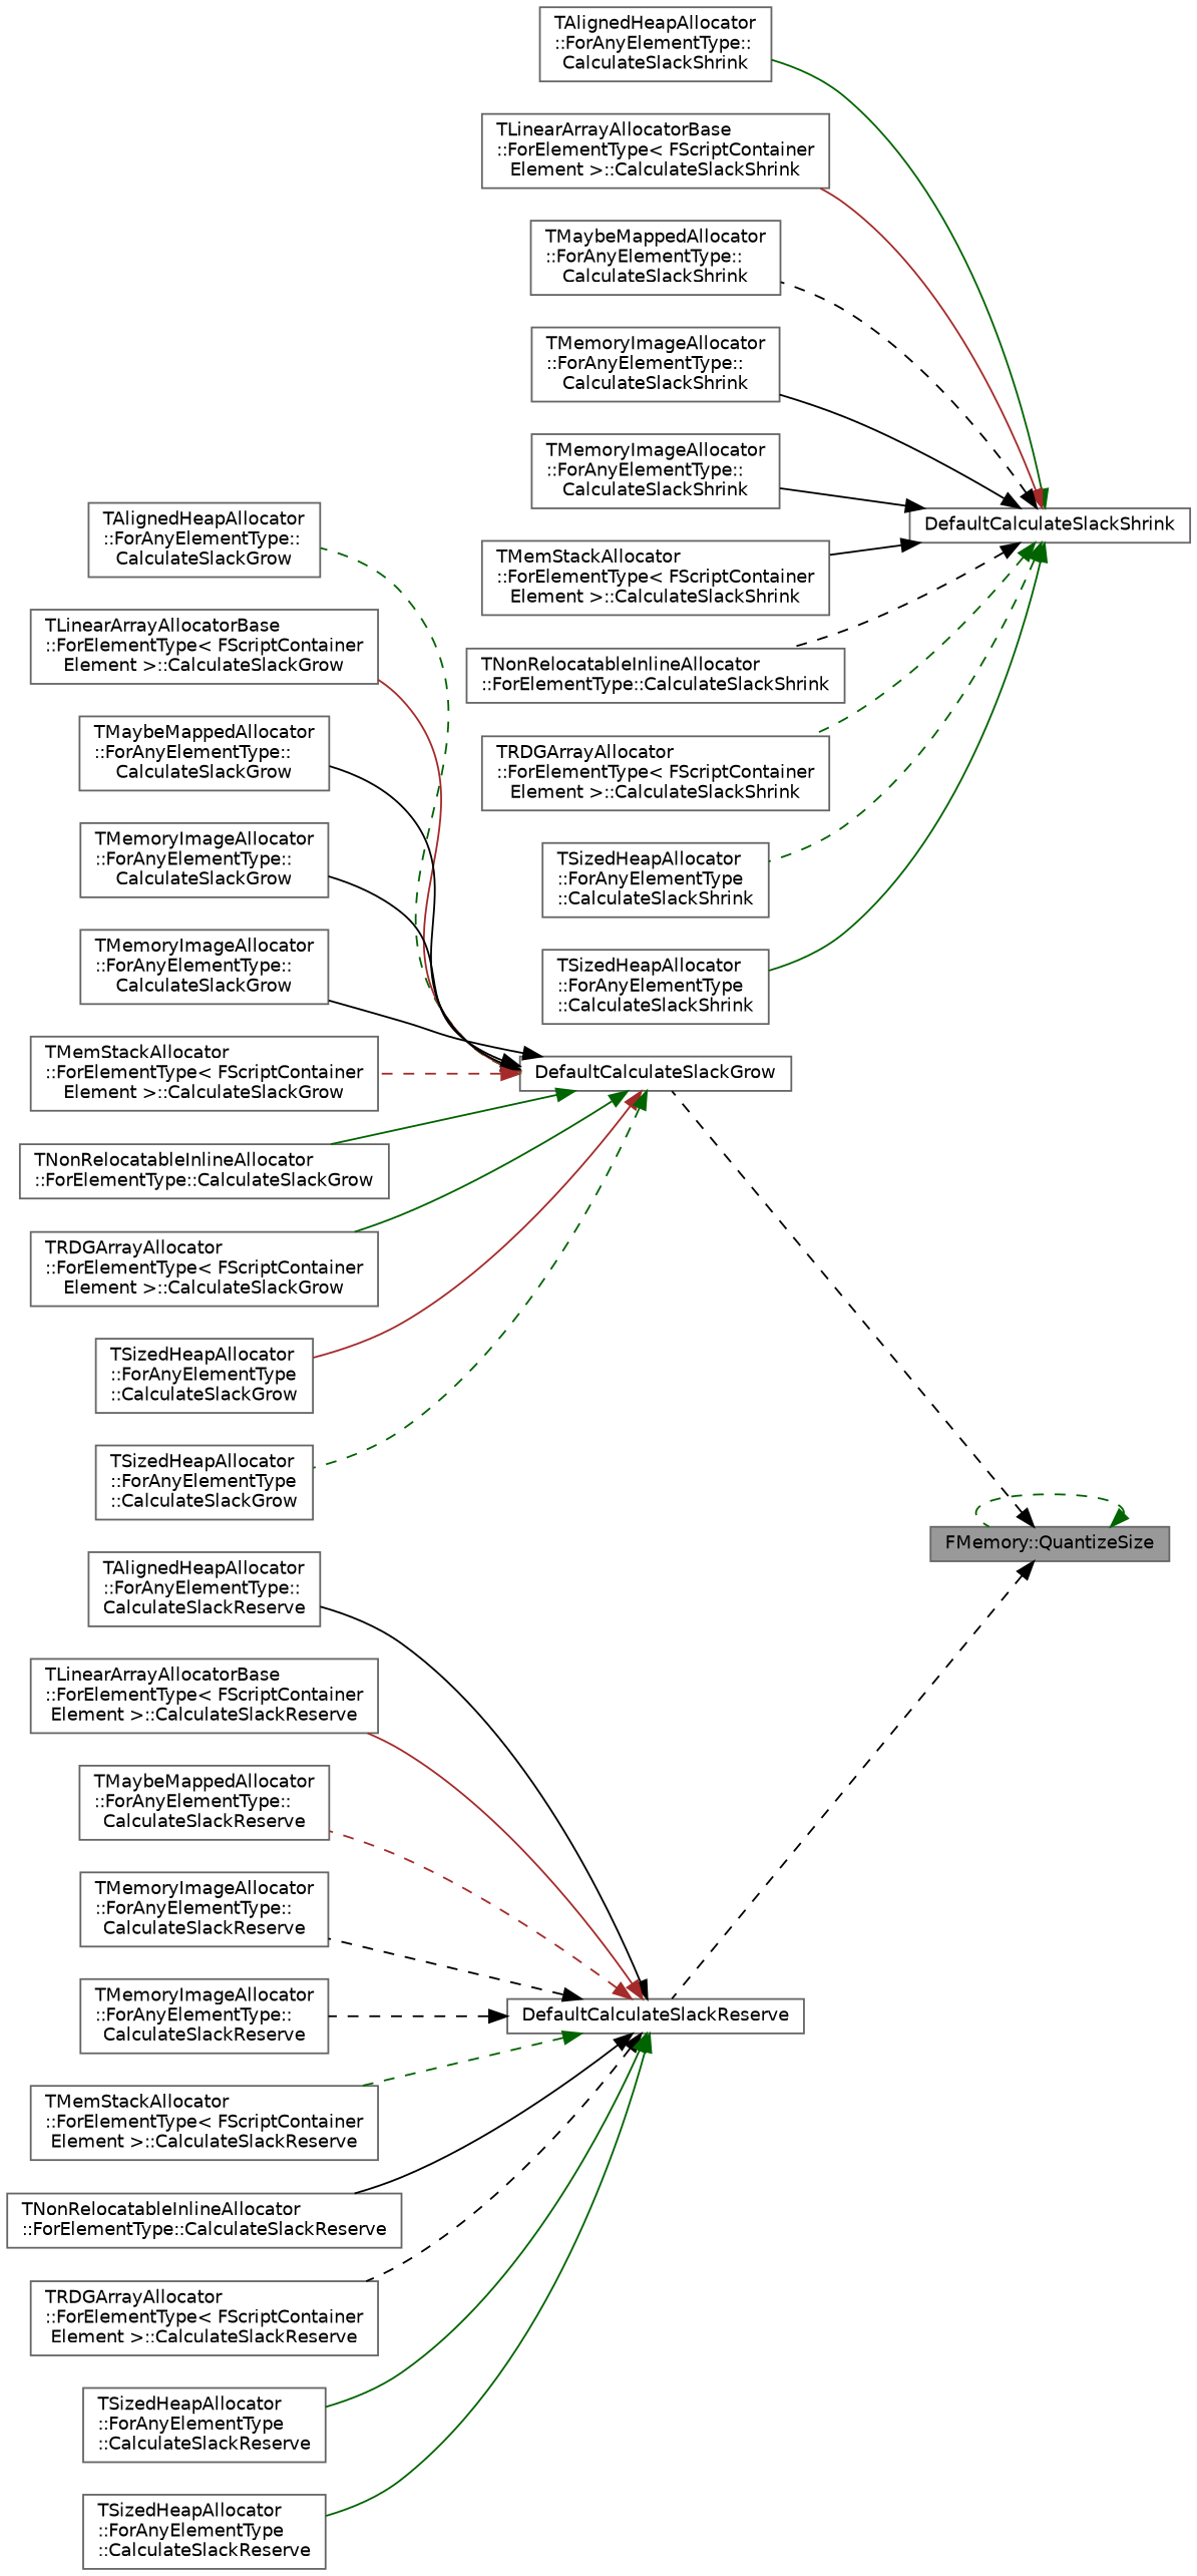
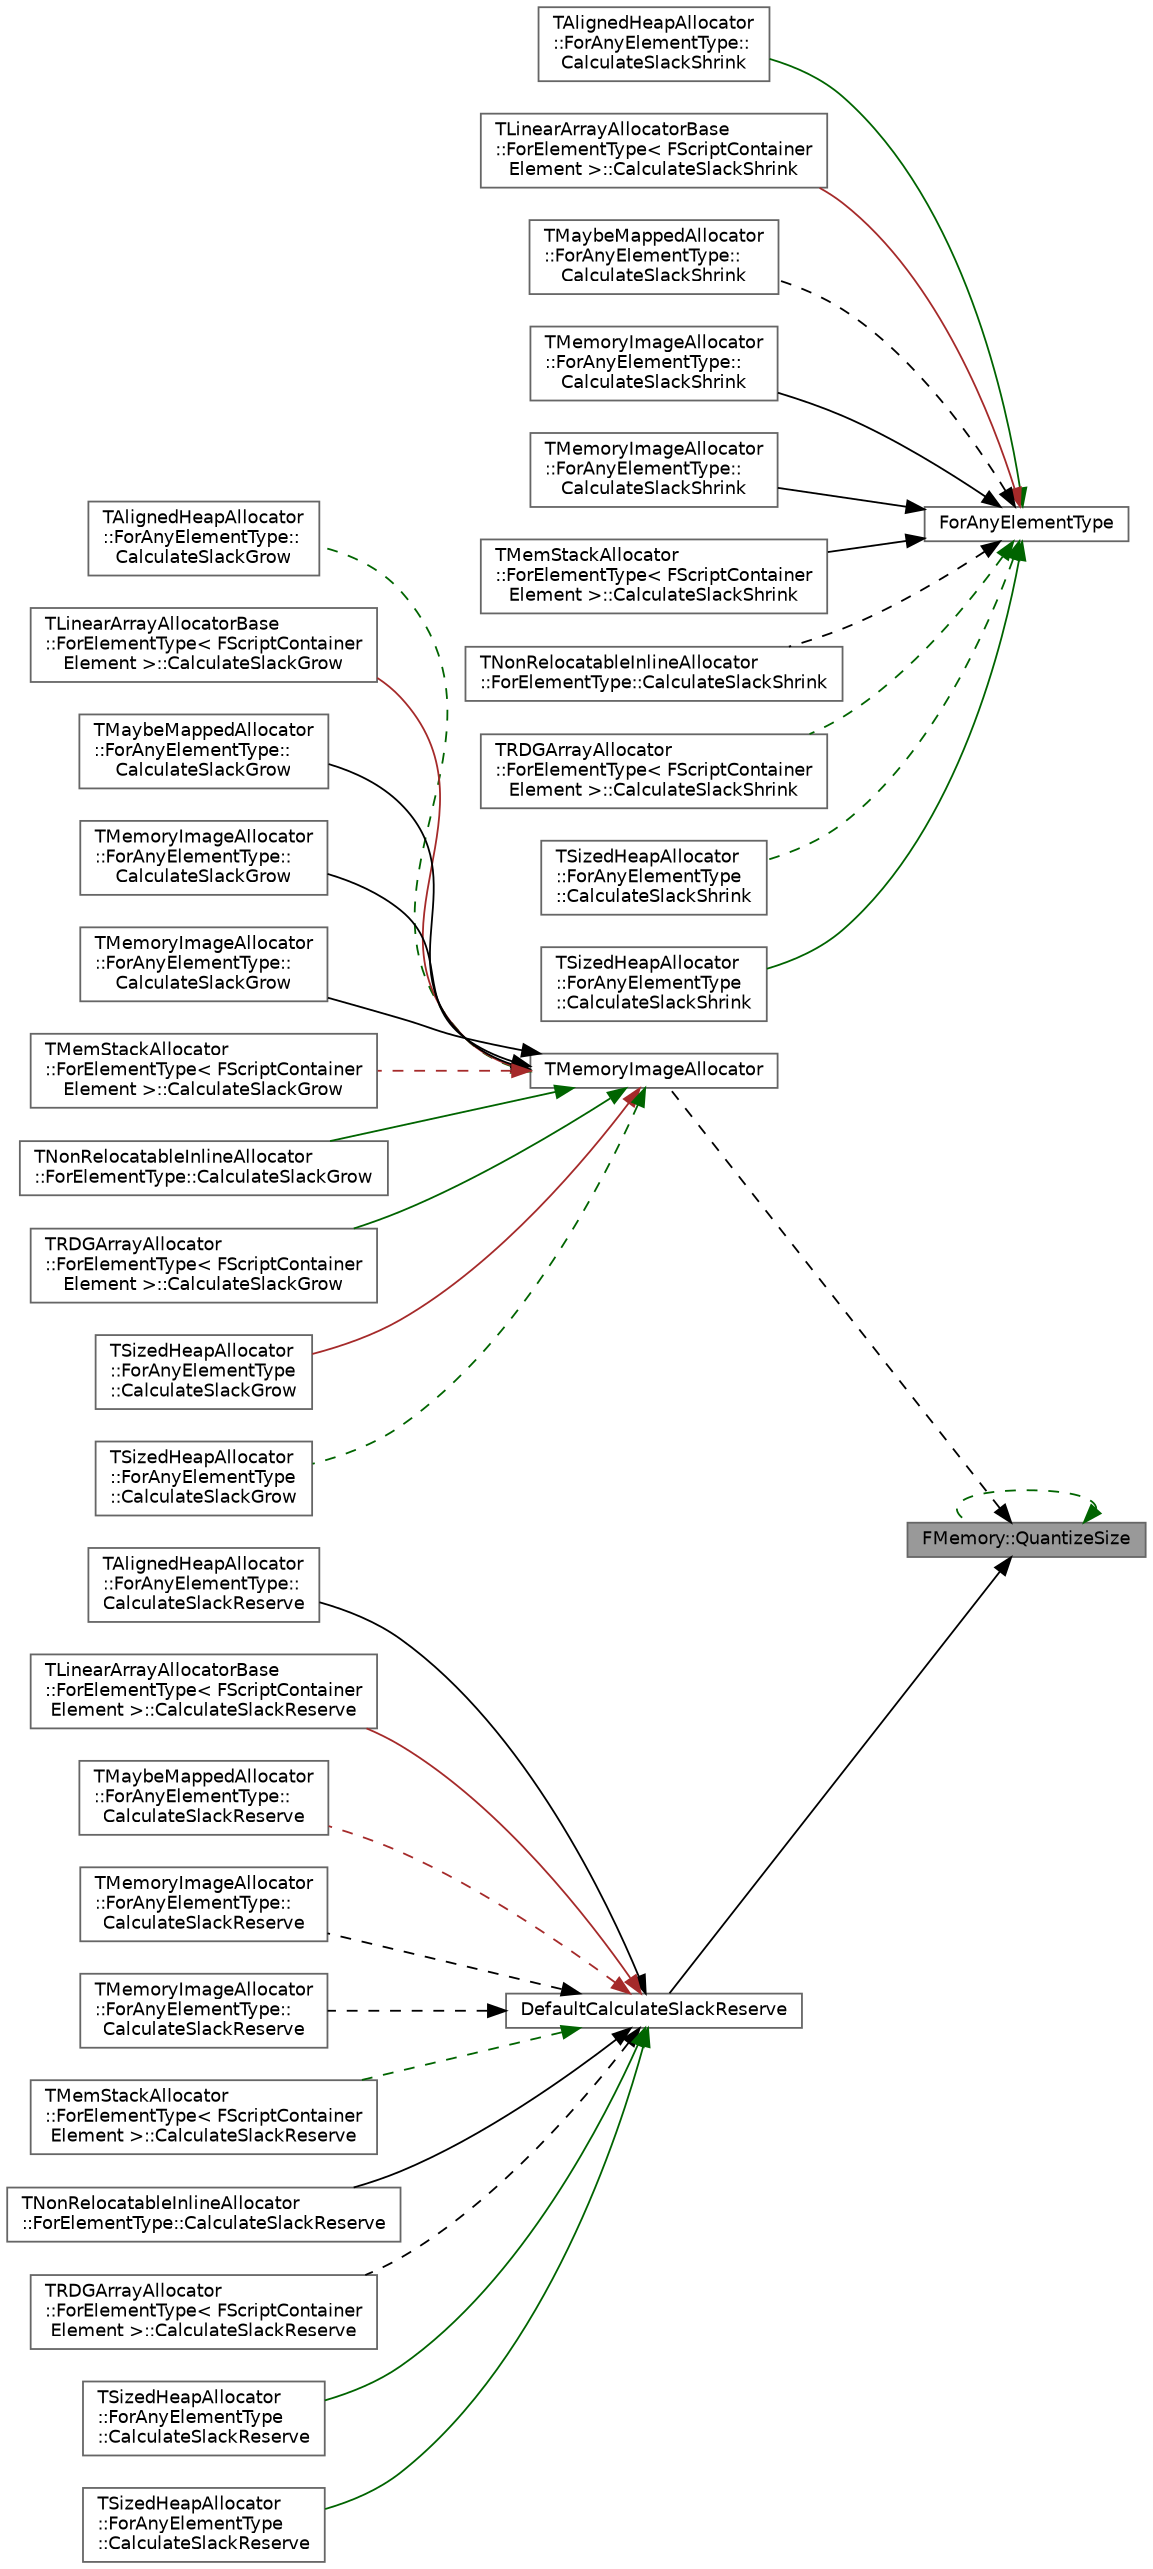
  digraph {
    rankdir=RL
    node [color=grey40 fillcolor=white fontname=Helvetica fontsize=10 shape=box style=filled]
    edge [color=black dir=back fontname=Helvetica fontsize=10 labelfontname=Helvetica labelfontsize=10 style=solid]
    n1 [color=gray40 fillcolor=grey60 fontcolor=black height=0.2 label="FMemory::QuantizeSize" width=0.4]
-   n2 [height=0.2 label=DefaultCalculateSlackGrow width=0.4]
+   n2 [height=0.2 label=TMemoryImageAllocator width=0.4]
    n3 [height=0.2 label=DefaultCalculateSlackReserve width=0.4]
    n4 [height=0.2 label="TAlignedHeapAllocator\l::ForAnyElementType::\lCalculateSlackGrow" width=0.4]
    n5 [height=0.2 label="TLinearArrayAllocatorBase\l::ForElementType\< FScriptContainer\lElement \>::CalculateSlackGrow" width=0.4]
    n6 [height=0.2 label="TMaybeMappedAllocator\l::ForAnyElementType::\lCalculateSlackGrow" width=0.4]
    n7 [height=0.2 label="TMemoryImageAllocator\l::ForAnyElementType::\lCalculateSlackGrow" width=0.4]
    n8 [height=0.2 label="TMemoryImageAllocator\l::ForAnyElementType::\lCalculateSlackGrow" width=0.4]
    n9 [height=0.2 label="TMemStackAllocator\l::ForElementType\< FScriptContainer\lElement \>::CalculateSlackGrow" width=0.4]
    n10 [height=0.2 label="TNonRelocatableInlineAllocator\l::ForElementType::CalculateSlackGrow" width=0.4]
    n11 [height=0.2 label="TRDGArrayAllocator\l::ForElementType\< FScriptContainer\lElement \>::CalculateSlackGrow" width=0.4]
    n12 [height=0.2 label="TSizedHeapAllocator\l::ForAnyElementType\l::CalculateSlackGrow" width=0.4]
    n13 [height=0.2 label="TSizedHeapAllocator\l::ForAnyElementType\l::CalculateSlackGrow" width=0.4]
    n14 [height=0.2 label="TAlignedHeapAllocator\l::ForAnyElementType::\lCalculateSlackReserve" width=0.4]
    n15 [height=0.2 label="TLinearArrayAllocatorBase\l::ForElementType\< FScriptContainer\lElement \>::CalculateSlackReserve" width=0.4]
    n16 [height=0.2 label="TMaybeMappedAllocator\l::ForAnyElementType::\lCalculateSlackReserve" width=0.4]
    n17 [height=0.2 label="TMemoryImageAllocator\l::ForAnyElementType::\lCalculateSlackReserve" width=0.4]
    n18 [height=0.2 label="TMemoryImageAllocator\l::ForAnyElementType::\lCalculateSlackReserve" width=0.4]
    n19 [height=0.2 label="TMemStackAllocator\l::ForElementType\< FScriptContainer\lElement \>::CalculateSlackReserve" width=0.4]
    n20 [height=0.2 label="TNonRelocatableInlineAllocator\l::ForElementType::CalculateSlackReserve" width=0.4]
    n21 [height=0.2 label="TRDGArrayAllocator\l::ForElementType\< FScriptContainer\lElement \>::CalculateSlackReserve" width=0.4]
    n22 [height=0.2 label="TSizedHeapAllocator\l::ForAnyElementType\l::CalculateSlackReserve" width=0.4]
    n23 [height=0.2 label="TSizedHeapAllocator\l::ForAnyElementType\l::CalculateSlackReserve" width=0.4]
-   n24 [height=0.2 label=DefaultCalculateSlackShrink width=0.4]
+   n24 [height=0.2 label=ForAnyElementType width=0.4]
    n25 [height=0.2 label="TAlignedHeapAllocator\l::ForAnyElementType::\lCalculateSlackShrink" width=0.4]
    n26 [height=0.2 label="TLinearArrayAllocatorBase\l::ForElementType\< FScriptContainer\lElement \>::CalculateSlackShrink" width=0.4]
    n27 [height=0.2 label="TMaybeMappedAllocator\l::ForAnyElementType::\lCalculateSlackShrink" width=0.4]
    n28 [height=0.2 label="TMemoryImageAllocator\l::ForAnyElementType::\lCalculateSlackShrink" width=0.4]
    n29 [height=0.2 label="TMemoryImageAllocator\l::ForAnyElementType::\lCalculateSlackShrink" width=0.4]
    n30 [height=0.2 label="TMemStackAllocator\l::ForElementType\< FScriptContainer\lElement \>::CalculateSlackShrink" width=0.4]
    n31 [height=0.2 label="TNonRelocatableInlineAllocator\l::ForElementType::CalculateSlackShrink" width=0.4]
    n32 [height=0.2 label="TRDGArrayAllocator\l::ForElementType\< FScriptContainer\lElement \>::CalculateSlackShrink" width=0.4]
    n33 [height=0.2 label="TSizedHeapAllocator\l::ForAnyElementType\l::CalculateSlackShrink" width=0.4]
    n34 [height=0.2 label="TSizedHeapAllocator\l::ForAnyElementType\l::CalculateSlackShrink" width=0.4]
    n1 -> n1 [color=darkgreen style=dashed]
    n1 -> n2 [style=dashed]
-   n1 -> n3 [style=dashed]
+   n1 -> n3
    n2 -> n4 [color=darkgreen style=dashed]
    n2 -> n5 [color=brown]
    n2 -> n6
    n2 -> n7
    n2 -> n8
    n2 -> n9 [color=brown style=dashed]
    n2 -> n10 [color=darkgreen]
    n2 -> n11 [color=darkgreen]
    n2 -> n12 [color=brown]
    n2 -> n13 [color=darkgreen style=dashed]
    n3 -> n14
    n3 -> n15 [color=brown]
    n3 -> n16 [color=brown style=dashed]
    n3 -> n17 [style=dashed]
    n3 -> n18 [style=dashed]
    n3 -> n19 [color=darkgreen style=dashed]
    n3 -> n20
    n3 -> n21 [style=dashed]
    n3 -> n22 [color=darkgreen]
    n3 -> n23 [color=darkgreen]
    n24 -> n25 [color=darkgreen]
    n24 -> n26 [color=brown]
    n24 -> n27 [style=dashed]
    n24 -> n28
    n24 -> n29
    n24 -> n30
    n24 -> n31 [style=dashed]
    n24 -> n32 [color=darkgreen style=dashed]
    n24 -> n33 [color=darkgreen style=dashed]
    n24 -> n34 [color=darkgreen]
  }
